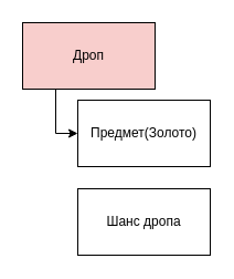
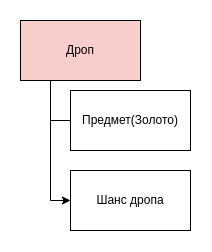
  <mxCell id="0" />
  <mxCell id="1" parent="0" />
- <mxCell id="2" style="edgeStyle=orthogonalEdgeStyle;rounded=0;orthogonalLoop=1;jettySize=auto;html=1;exitX=0.25;exitY=1;exitDx=0;exitDy=0;entryX=0;entryY=0.5;entryDx=0;entryDy=0;" edge="1" parent="1" source="4" target="5"><mxGeometry relative="1" as="geometry" /></mxCell>
+ <mxCell id="2" style="edgeStyle=orthogonalEdgeStyle;rounded=0;orthogonalLoop=1;jettySize=auto;html=1;exitX=0.25;exitY=1;exitDx=0;exitDy=0;entryX=0;entryY=0.5;entryDx=0;entryDy=0;endArrow=none;" edge="1" parent="1" source="4" target="5"><mxGeometry relative="1" as="geometry" /></mxCell>
+ <mxCell id="3" style="edgeStyle=orthogonalEdgeStyle;rounded=0;orthogonalLoop=1;jettySize=auto;html=1;exitX=0.25;exitY=1;exitDx=0;exitDy=0;entryX=0;entryY=0.5;entryDx=0;entryDy=0;" edge="1" parent="1" source="4" target="6"><mxGeometry relative="1" as="geometry" /></mxCell>
  <mxCell id="4" value="Дроп" style="rounded=0;whiteSpace=wrap;html=1;fillColor=#f8cecc;" vertex="1" parent="1"><mxGeometry x="20" y="20" width="120" height="60" as="geometry" /></mxCell>
  <mxCell id="5" value="Предмет(Золото)" style="rounded=0;whiteSpace=wrap;html=1;" vertex="1" parent="1"><mxGeometry x="70" y="90" width="120" height="60" as="geometry" /></mxCell>
  <mxCell id="6" value="Шанс дропа" style="rounded=0;whiteSpace=wrap;html=1;" vertex="1" parent="1"><mxGeometry x="70" y="170" width="120" height="60" as="geometry" /></mxCell>
